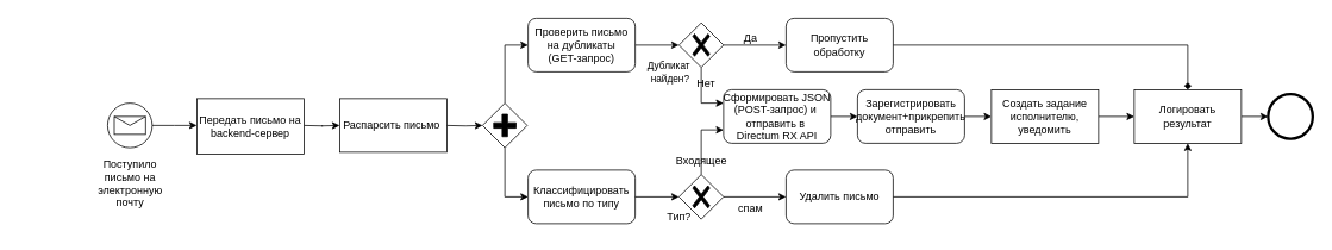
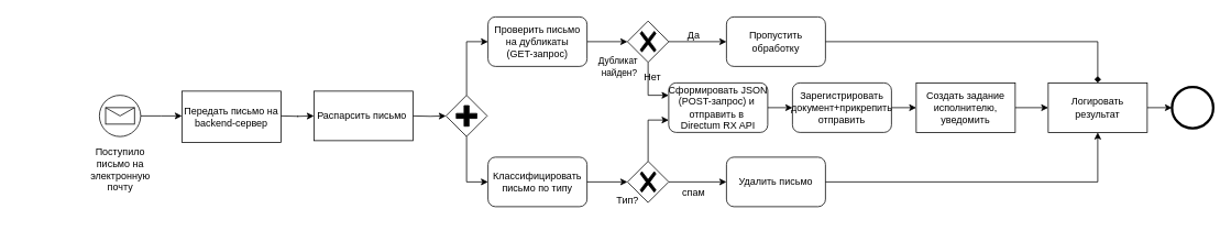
  <mxCell id="0" />
  <mxCell id="1" parent="0" />
  <mxCell id="2" style="edgeStyle=orthogonalEdgeStyle;rounded=0;orthogonalLoop=1;jettySize=auto;html=1;exitX=1;exitY=0.5;exitDx=0;exitDy=0;exitPerimeter=0;entryX=0;entryY=0.5;entryDx=0;entryDy=0;" edge="1" parent="1" source="3"><mxGeometry relative="1" as="geometry"><mxPoint x="220" y="140" as="targetPoint" /></mxGeometry></mxCell>
  <mxCell id="3" value="" style="points=[[0.145,0.145,0],[0.5,0,0],[0.855,0.145,0],[1,0.5,0],[0.855,0.855,0],[0.5,1,0],[0.145,0.855,0],[0,0.5,0]];shape=mxgraph.bpmn.event;html=1;verticalLabelPosition=bottom;labelBackgroundColor=#ffffff;verticalAlign=top;align=center;perimeter=ellipsePerimeter;outlineConnect=0;outline=standard;symbol=message;flipV=0;aspect=fixed;" vertex="1" parent="1"><mxGeometry x="120" y="115" width="50" height="50" as="geometry" /></mxCell>
  <mxCell id="4" value="&lt;span style=&quot;text-wrap-mode: wrap;&quot;&gt;Поступило письмо на электронную почту&lt;/span&gt;" style="text;html=1;align=center;verticalAlign=middle;resizable=0;points=[];autosize=1;strokeColor=none;fillColor=none;" vertex="1" parent="1"><mxGeometry x="20" y="190" width="250" height="30" as="geometry" /></mxCell>
  <mxCell id="5" value="" style="edgeStyle=orthogonalEdgeStyle;rounded=0;orthogonalLoop=1;jettySize=auto;html=1;" edge="1" parent="1" source="6" target="16"><mxGeometry relative="1" as="geometry" /></mxCell>
  <mxCell id="6" value="Проверить письмо на дубликаты&lt;div&gt;(GET-запрос)&lt;/div&gt;" style="rounded=1;whiteSpace=wrap;html=1;" vertex="1" parent="1"><mxGeometry x="591" y="20" width="120" height="60" as="geometry" /></mxCell>
  <mxCell id="7" style="edgeStyle=orthogonalEdgeStyle;rounded=0;orthogonalLoop=1;jettySize=auto;html=1;exitX=1;exitY=0.5;exitDx=0;exitDy=0;entryX=0;entryY=0.5;entryDx=0;entryDy=0;" edge="1" parent="1"><mxGeometry relative="1" as="geometry"><mxPoint x="340" y="140" as="sourcePoint" /><mxPoint x="380" y="140" as="targetPoint" /></mxGeometry></mxCell>
  <mxCell id="8" value="" style="edgeStyle=orthogonalEdgeStyle;rounded=0;orthogonalLoop=1;jettySize=auto;html=1;" edge="1" parent="1" target="12"><mxGeometry relative="1" as="geometry"><mxPoint x="500" y="140" as="sourcePoint" /></mxGeometry></mxCell>
  <mxCell id="9" value="&lt;span style=&quot;font-size: 11px; background-color: rgb(255, 255, 255);&quot;&gt;Дубликат&amp;nbsp;&lt;/span&gt;&lt;div&gt;&lt;span style=&quot;font-size: 11px; background-color: rgb(255, 255, 255);&quot;&gt;найден?&lt;/span&gt;&lt;/div&gt;" style="text;html=1;align=center;verticalAlign=middle;resizable=0;points=[];autosize=1;strokeColor=none;fillColor=none;" vertex="1" parent="1"><mxGeometry x="715" y="60" width="70" height="40" as="geometry" /></mxCell>
  <mxCell id="10" style="edgeStyle=orthogonalEdgeStyle;rounded=0;orthogonalLoop=1;jettySize=auto;html=1;exitX=0.5;exitY=0;exitDx=0;exitDy=0;exitPerimeter=0;entryX=0;entryY=0.5;entryDx=0;entryDy=0;" edge="1" parent="1" source="12" target="6"><mxGeometry relative="1" as="geometry" /></mxCell>
  <mxCell id="11" style="edgeStyle=orthogonalEdgeStyle;rounded=0;orthogonalLoop=1;jettySize=auto;html=1;exitX=0.5;exitY=1;exitDx=0;exitDy=0;exitPerimeter=0;entryX=0;entryY=0.5;entryDx=0;entryDy=0;" edge="1" parent="1" source="12" target="13"><mxGeometry relative="1" as="geometry" /></mxCell>
  <mxCell id="12" value="" style="points=[[0.25,0.25,0],[0.5,0,0],[0.75,0.25,0],[1,0.5,0],[0.75,0.75,0],[0.5,1,0],[0.25,0.75,0],[0,0.5,0]];shape=mxgraph.bpmn.gateway2;html=1;verticalLabelPosition=bottom;labelBackgroundColor=#ffffff;verticalAlign=top;align=center;perimeter=rhombusPerimeter;outlineConnect=0;outline=none;symbol=none;gwType=parallel;" vertex="1" parent="1"><mxGeometry x="540" y="115" width="50" height="50" as="geometry" /></mxCell>
  <mxCell id="13" value="Классифицировать письмо по типу" style="rounded=1;whiteSpace=wrap;html=1;" vertex="1" parent="1"><mxGeometry x="591" y="190" width="120" height="60" as="geometry" /></mxCell>
  <mxCell id="14" value="" style="edgeStyle=orthogonalEdgeStyle;rounded=0;orthogonalLoop=1;jettySize=auto;html=1;" edge="1" parent="1" source="16" target="28"><mxGeometry relative="1" as="geometry" /></mxCell>
  <mxCell id="15" style="edgeStyle=orthogonalEdgeStyle;rounded=0;orthogonalLoop=1;jettySize=auto;html=1;exitX=0.5;exitY=1;exitDx=0;exitDy=0;exitPerimeter=0;entryX=0;entryY=0.25;entryDx=0;entryDy=0;" edge="1" parent="1" source="16" target="22"><mxGeometry relative="1" as="geometry" /></mxCell>
  <mxCell id="16" value="" style="points=[[0.25,0.25,0],[0.5,0,0],[0.75,0.25,0],[1,0.5,0],[0.75,0.75,0],[0.5,1,0],[0.25,0.75,0],[0,0.5,0]];shape=mxgraph.bpmn.gateway2;html=1;verticalLabelPosition=bottom;labelBackgroundColor=#ffffff;verticalAlign=top;align=center;perimeter=rhombusPerimeter;outlineConnect=0;outline=none;symbol=none;gwType=exclusive;" vertex="1" parent="1"><mxGeometry x="760" y="25" width="50" height="50" as="geometry" /></mxCell>
  <mxCell id="17" style="edgeStyle=orthogonalEdgeStyle;rounded=0;orthogonalLoop=1;jettySize=auto;html=1;exitX=1;exitY=0.5;exitDx=0;exitDy=0;exitPerimeter=0;entryX=0;entryY=0.5;entryDx=0;entryDy=0;" edge="1" parent="1" source="19" target="20"><mxGeometry relative="1" as="geometry" /></mxCell>
  <mxCell id="18" style="edgeStyle=orthogonalEdgeStyle;rounded=0;orthogonalLoop=1;jettySize=auto;html=1;exitX=0.5;exitY=0;exitDx=0;exitDy=0;exitPerimeter=0;entryX=0;entryY=0.75;entryDx=0;entryDy=0;" edge="1" parent="1" source="19" target="22"><mxGeometry relative="1" as="geometry" /></mxCell>
  <mxCell id="19" value="" style="points=[[0.25,0.25,0],[0.5,0,0],[0.75,0.25,0],[1,0.5,0],[0.75,0.75,0],[0.5,1,0],[0.25,0.75,0],[0,0.5,0]];shape=mxgraph.bpmn.gateway2;html=1;verticalLabelPosition=bottom;labelBackgroundColor=#ffffff;verticalAlign=top;align=center;perimeter=rhombusPerimeter;outlineConnect=0;outline=none;symbol=none;gwType=exclusive;" vertex="1" parent="1"><mxGeometry x="760" y="195" width="50" height="50" as="geometry" /></mxCell>
  <mxCell id="20" value="Удалить письмо" style="rounded=1;whiteSpace=wrap;html=1;" vertex="1" parent="1"><mxGeometry x="880" y="190" width="120" height="60" as="geometry" /></mxCell>
  <mxCell id="21" style="edgeStyle=orthogonalEdgeStyle;rounded=0;orthogonalLoop=1;jettySize=auto;html=1;exitX=1;exitY=0.5;exitDx=0;exitDy=0;entryX=0;entryY=0.5;entryDx=0;entryDy=0;" edge="1" parent="1" source="22" target="23"><mxGeometry relative="1" as="geometry" /></mxCell>
  <mxCell id="22" value="&lt;span style=&quot;text-wrap-mode: nowrap;&quot;&gt;Сформировать JSON&lt;/span&gt;&lt;div&gt;&lt;span style=&quot;text-wrap-mode: nowrap;&quot;&gt;(POST-запрос) и&amp;nbsp;&lt;/span&gt;&lt;/div&gt;&lt;div&gt;&lt;span style=&quot;text-wrap-mode: nowrap;&quot;&gt;о&lt;/span&gt;&lt;span style=&quot;text-wrap-mode: nowrap; background-color: transparent; color: light-dark(rgb(0, 0, 0), rgb(255, 255, 255));&quot;&gt;тправить в&amp;nbsp;&lt;/span&gt;&lt;/div&gt;&lt;div&gt;&lt;span style=&quot;text-wrap-mode: nowrap; background-color: transparent; color: light-dark(rgb(0, 0, 0), rgb(255, 255, 255));&quot;&gt;Directum RX API&lt;/span&gt;&lt;/div&gt;" style="rounded=1;whiteSpace=wrap;html=1;" vertex="1" parent="1"><mxGeometry x="810" y="100" width="120" height="60" as="geometry" /></mxCell>
  <mxCell id="23" value="Зарегистрировать документ+прикрепить отправить" style="rounded=1;whiteSpace=wrap;html=1;" vertex="1" parent="1"><mxGeometry x="960" y="100" width="120" height="60" as="geometry" /></mxCell>
  <mxCell id="24" style="edgeStyle=orthogonalEdgeStyle;rounded=0;orthogonalLoop=1;jettySize=auto;html=1;exitX=1;exitY=0.5;exitDx=0;exitDy=0;exitPerimeter=0;" edge="1" parent="1" source="25" target="37"><mxGeometry relative="1" as="geometry" /></mxCell>
  <mxCell id="25" value="Создать задание исполнителю, уведомить" style="points=[[0.25,0,0],[0.5,0,0],[0.75,0,0],[1,0.25,0],[1,0.5,0],[1,0.75,0],[0.75,1,0],[0.5,1,0],[0.25,1,0],[0,0.75,0],[0,0.5,0],[0,0.25,0]];shape=mxgraph.bpmn.task2;whiteSpace=wrap;rectStyle=rounded;size=10;html=1;container=1;expand=0;collapsible=0;taskMarker=send;" vertex="1" parent="1"><mxGeometry x="1110" y="100" width="120" height="60" as="geometry" /></mxCell>
  <mxCell id="26" value="Тип?" style="text;html=1;align=center;verticalAlign=middle;resizable=0;points=[];autosize=1;strokeColor=none;fillColor=none;" vertex="1" parent="1"><mxGeometry x="735" y="228" width="50" height="30" as="geometry" /></mxCell>
  <mxCell id="27" value="спам" style="text;html=1;align=center;verticalAlign=middle;resizable=0;points=[];autosize=1;strokeColor=none;fillColor=none;" vertex="1" parent="1"><mxGeometry x="815" y="218" width="50" height="30" as="geometry" /></mxCell>
  <mxCell id="28" value="Пропустить обработку" style="rounded=1;whiteSpace=wrap;html=1;" vertex="1" parent="1"><mxGeometry x="880" y="20" width="120" height="60" as="geometry" /></mxCell>
  <mxCell id="29" style="edgeStyle=orthogonalEdgeStyle;rounded=0;orthogonalLoop=1;jettySize=auto;html=1;exitX=1;exitY=0.5;exitDx=0;exitDy=0;entryX=0;entryY=0.5;entryDx=0;entryDy=0;entryPerimeter=0;" edge="1" parent="1" source="13" target="19"><mxGeometry relative="1" as="geometry" /></mxCell>
- <mxCell id="30" value="Входящее" style="text;html=1;align=center;verticalAlign=middle;resizable=0;points=[];autosize=1;strokeColor=none;fillColor=none;" vertex="1" parent="1"><mxGeometry x="745" y="165" width="80" height="30" as="geometry" /></mxCell>
  <mxCell id="31" value="Нет" style="text;html=1;align=center;verticalAlign=middle;resizable=0;points=[];autosize=1;strokeColor=none;fillColor=none;" vertex="1" parent="1"><mxGeometry x="770" y="78" width="40" height="30" as="geometry" /></mxCell>
  <mxCell id="32" style="edgeStyle=orthogonalEdgeStyle;rounded=0;orthogonalLoop=1;jettySize=auto;html=1;exitX=1;exitY=0.5;exitDx=0;exitDy=0;entryX=0;entryY=0.5;entryDx=0;entryDy=0;entryPerimeter=0;" edge="1" parent="1" source="23" target="25"><mxGeometry relative="1" as="geometry" /></mxCell>
  <mxCell id="33" value="Да" style="text;html=1;align=center;verticalAlign=middle;resizable=0;points=[];autosize=1;strokeColor=none;fillColor=none;" vertex="1" parent="1"><mxGeometry x="820" y="28" width="40" height="30" as="geometry" /></mxCell>
  <mxCell id="34" value="Передать письмо на backend-сервер" style="points=[[0.25,0,0],[0.5,0,0],[0.75,0,0],[1,0.25,0],[1,0.5,0],[1,0.75,0],[0.75,1,0],[0.5,1,0],[0.25,1,0],[0,0.75,0],[0,0.5,0],[0,0.25,0]];shape=mxgraph.bpmn.task2;whiteSpace=wrap;rectStyle=rounded;size=10;html=1;container=1;expand=0;collapsible=0;taskMarker=script;" vertex="1" parent="1"><mxGeometry x="220" y="110" width="120" height="62" as="geometry" /></mxCell>
  <mxCell id="35" value="Распарсить письмо&amp;nbsp;" style="points=[[0.25,0,0],[0.5,0,0],[0.75,0,0],[1,0.25,0],[1,0.5,0],[1,0.75,0],[0.75,1,0],[0.5,1,0],[0.25,1,0],[0,0.75,0],[0,0.5,0],[0,0.25,0]];shape=mxgraph.bpmn.task2;whiteSpace=wrap;rectStyle=rounded;size=10;html=1;container=1;expand=0;collapsible=0;taskMarker=service;" vertex="1" parent="1"><mxGeometry x="380" y="110" width="120" height="60" as="geometry" /></mxCell>
  <mxCell id="36" style="edgeStyle=orthogonalEdgeStyle;rounded=0;orthogonalLoop=1;jettySize=auto;html=1;exitX=1;exitY=0.5;exitDx=0;exitDy=0;exitPerimeter=0;" edge="1" parent="1" source="37"><mxGeometry relative="1" as="geometry"><mxPoint x="1420" y="130" as="targetPoint" /></mxGeometry></mxCell>
  <mxCell id="37" value="Логировать результат" style="points=[[0.25,0,0],[0.5,0,0],[0.75,0,0],[1,0.25,0],[1,0.5,0],[1,0.75,0],[0.75,1,0],[0.5,1,0],[0.25,1,0],[0,0.75,0],[0,0.5,0],[0,0.25,0]];shape=mxgraph.bpmn.task2;whiteSpace=wrap;rectStyle=rounded;size=10;html=1;container=1;expand=0;collapsible=0;taskMarker=service;" vertex="1" parent="1"><mxGeometry x="1270" y="100" width="120" height="60" as="geometry" /></mxCell>
  <mxCell id="38" style="edgeStyle=orthogonalEdgeStyle;rounded=0;orthogonalLoop=1;jettySize=auto;html=1;exitX=1;exitY=0.5;exitDx=0;exitDy=0;entryX=0.5;entryY=0;entryDx=0;entryDy=0;entryPerimeter=0;endArrow=diamond;" edge="1" parent="1" source="28" target="37"><mxGeometry relative="1" as="geometry" /></mxCell>
  <mxCell id="39" style="edgeStyle=orthogonalEdgeStyle;rounded=0;orthogonalLoop=1;jettySize=auto;html=1;exitX=1;exitY=0.5;exitDx=0;exitDy=0;entryX=0.5;entryY=1;entryDx=0;entryDy=0;entryPerimeter=0;" edge="1" parent="1" source="20" target="37"><mxGeometry relative="1" as="geometry" /></mxCell>
  <mxCell id="40" value="" style="points=[[0.145,0.145,0],[0.5,0,0],[0.855,0.145,0],[1,0.5,0],[0.855,0.855,0],[0.5,1,0],[0.145,0.855,0],[0,0.5,0]];shape=mxgraph.bpmn.event;html=1;verticalLabelPosition=bottom;labelBackgroundColor=#ffffff;verticalAlign=top;align=center;perimeter=ellipsePerimeter;outlineConnect=0;aspect=fixed;outline=end;symbol=terminate2;" vertex="1" parent="1"><mxGeometry x="1420" y="105" width="50" height="50" as="geometry" /></mxCell>
